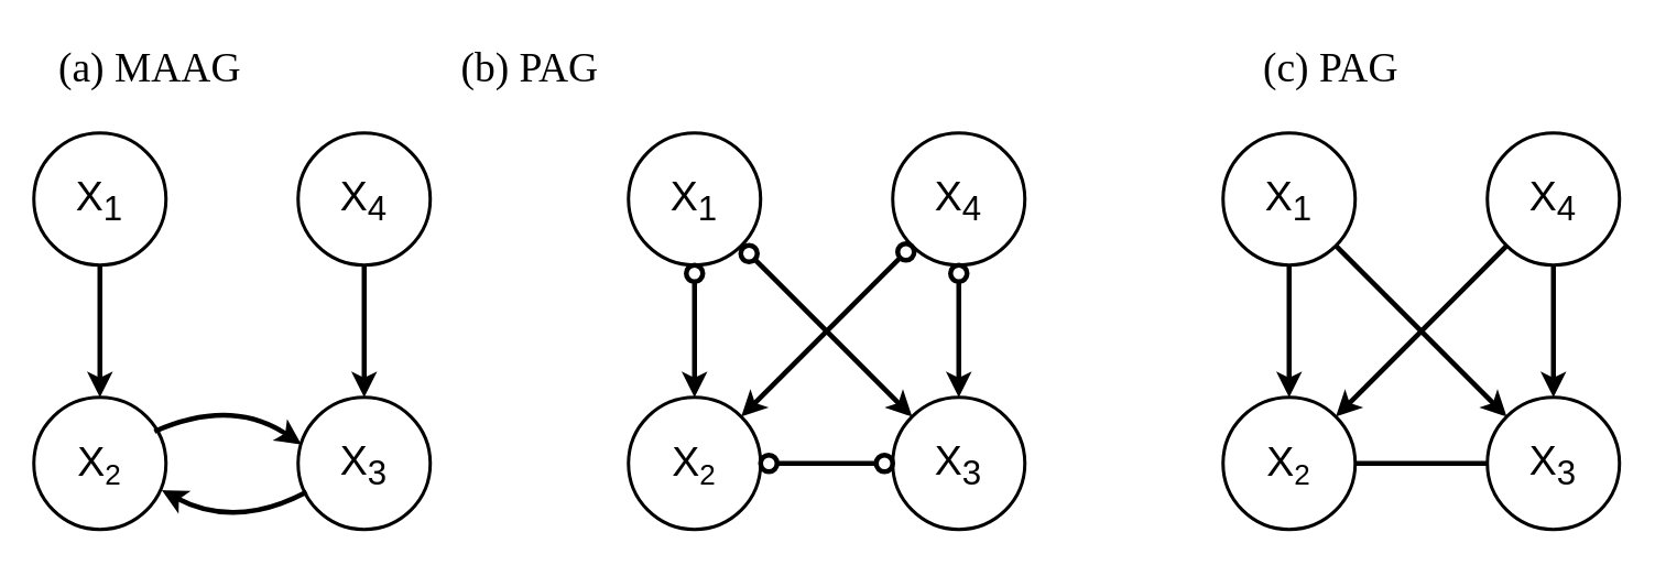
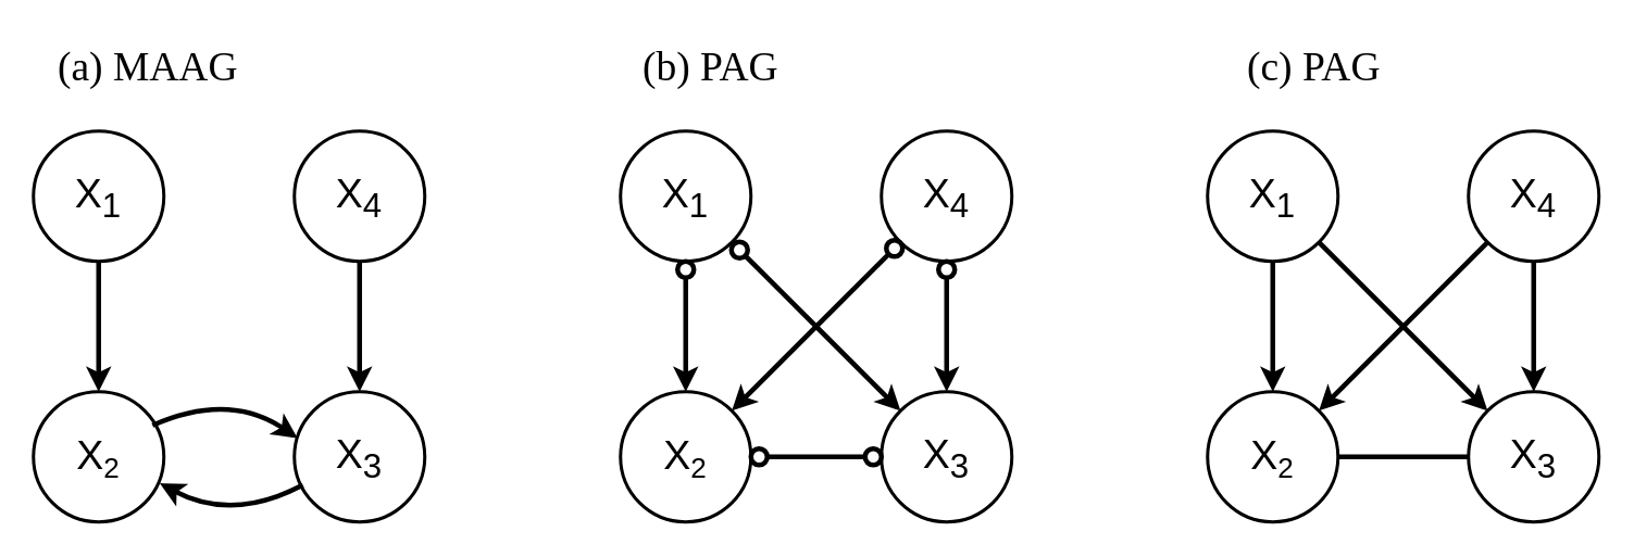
  <mxCell id="0" />
  <mxCell id="1" parent="0" />
  <mxCell id="2" value="" style="group" vertex="1" connectable="0" parent="1"><mxGeometry x="20" y="80" width="240" height="240" as="geometry" /></mxCell>
  <mxCell id="3" value="&lt;font style=&quot;font-size: 25px;&quot;&gt;X&lt;sub&gt;1&lt;/sub&gt;&lt;/font&gt;" style="ellipse;whiteSpace=wrap;html=1;aspect=fixed;strokeWidth=2;" vertex="1" parent="2"><mxGeometry width="80" height="80" as="geometry" /></mxCell>
  <mxCell id="4" value="&lt;font style=&quot;font-size: 25px;&quot;&gt;X&lt;/font&gt;&lt;font style=&quot;font-size: 20.833px;&quot;&gt;&lt;sub&gt;2&lt;/sub&gt;&lt;/font&gt;" style="ellipse;whiteSpace=wrap;html=1;aspect=fixed;strokeWidth=2;" vertex="1" parent="2"><mxGeometry y="160" width="80" height="80" as="geometry" /></mxCell>
  <mxCell id="5" value="&lt;font style=&quot;font-size: 25px;&quot;&gt;X&lt;sub&gt;3&lt;/sub&gt;&lt;/font&gt;" style="ellipse;whiteSpace=wrap;html=1;aspect=fixed;strokeWidth=2;" vertex="1" parent="2"><mxGeometry x="160" y="160" width="80" height="80" as="geometry" /></mxCell>
  <mxCell id="6" value="&lt;font style=&quot;font-size: 25px;&quot;&gt;X&lt;sub&gt;4&lt;/sub&gt;&lt;/font&gt;" style="ellipse;whiteSpace=wrap;html=1;aspect=fixed;strokeWidth=2;" vertex="1" parent="2"><mxGeometry x="160" width="80" height="80" as="geometry" /></mxCell>
  <mxCell id="7" value="" style="endArrow=classic;html=1;rounded=0;fontSize=25;exitX=0.5;exitY=1;exitDx=0;exitDy=0;entryX=0.5;entryY=0;entryDx=0;entryDy=0;strokeWidth=3;" edge="1" parent="2" source="3" target="4"><mxGeometry width="50" height="50" relative="1" as="geometry"><mxPoint x="420" y="230" as="sourcePoint" /><mxPoint x="470" y="180" as="targetPoint" /></mxGeometry></mxCell>
  <mxCell id="8" value="" style="endArrow=classic;html=1;rounded=0;fontSize=25;exitX=0.5;exitY=1;exitDx=0;exitDy=0;entryX=0.5;entryY=0;entryDx=0;entryDy=0;strokeWidth=3;" edge="1" parent="2" source="6" target="5"><mxGeometry width="50" height="50" relative="1" as="geometry"><mxPoint x="420" y="230" as="sourcePoint" /><mxPoint x="470" y="180" as="targetPoint" /></mxGeometry></mxCell>
  <mxCell id="9" value="" style="endArrow=classic;html=1;strokeWidth=3;fontSize=25;exitX=0.913;exitY=0.258;exitDx=0;exitDy=0;curved=1;exitPerimeter=0;entryX=0.024;entryY=0.356;entryDx=0;entryDy=0;entryPerimeter=0;" edge="1" parent="2" source="4" target="5"><mxGeometry width="50" height="50" relative="1" as="geometry"><mxPoint x="420" y="230" as="sourcePoint" /><mxPoint x="170" y="184" as="targetPoint" /><Array as="points"><mxPoint x="120" y="160" /></Array></mxGeometry></mxCell>
  <mxCell id="10" value="" style="endArrow=classic;html=1;strokeWidth=3;fontSize=25;exitX=0.065;exitY=0.717;exitDx=0;exitDy=0;curved=1;exitPerimeter=0;entryX=0.968;entryY=0.703;entryDx=0;entryDy=0;entryPerimeter=0;" edge="1" parent="2" source="5" target="4"><mxGeometry width="50" height="50" relative="1" as="geometry"><mxPoint x="168.88" y="219.36" as="sourcePoint" /><mxPoint x="80.0" y="211.52" as="targetPoint" /><Array as="points"><mxPoint x="121.92" y="240.0" /></Array></mxGeometry></mxCell>
  <mxCell id="11" value="&lt;font style=&quot;font-size: 25px;&quot;&gt;X&lt;sub&gt;1&lt;/sub&gt;&lt;/font&gt;" style="ellipse;whiteSpace=wrap;html=1;aspect=fixed;strokeWidth=2;" vertex="1" parent="1"><mxGeometry x="380" y="80" width="80" height="80" as="geometry" /></mxCell>
  <mxCell id="12" value="&lt;font style=&quot;font-size: 25px;&quot;&gt;X&lt;/font&gt;&lt;font style=&quot;font-size: 20.833px;&quot;&gt;&lt;sub&gt;2&lt;/sub&gt;&lt;/font&gt;" style="ellipse;whiteSpace=wrap;html=1;aspect=fixed;strokeWidth=2;" vertex="1" parent="1"><mxGeometry x="380" y="240" width="80" height="80" as="geometry" /></mxCell>
  <mxCell id="13" value="&lt;font style=&quot;font-size: 25px;&quot;&gt;X&lt;sub&gt;3&lt;/sub&gt;&lt;/font&gt;" style="ellipse;whiteSpace=wrap;html=1;aspect=fixed;strokeWidth=2;" vertex="1" parent="1"><mxGeometry x="540" y="240" width="80" height="80" as="geometry" /></mxCell>
  <mxCell id="14" value="&lt;font style=&quot;font-size: 25px;&quot;&gt;X&lt;sub&gt;4&lt;/sub&gt;&lt;/font&gt;" style="ellipse;whiteSpace=wrap;html=1;aspect=fixed;strokeWidth=2;" vertex="1" parent="1"><mxGeometry x="540" y="80" width="80" height="80" as="geometry" /></mxCell>
  <mxCell id="15" value="" style="endArrow=classic;html=1;rounded=0;fontSize=25;exitX=0.5;exitY=1;exitDx=0;exitDy=0;entryX=0.5;entryY=0;entryDx=0;entryDy=0;strokeWidth=3;startArrow=none;" edge="1" parent="1" source="20" target="12"><mxGeometry width="50" height="50" relative="1" as="geometry"><mxPoint x="800" y="310" as="sourcePoint" /><mxPoint x="850" y="260" as="targetPoint" /></mxGeometry></mxCell>
  <mxCell id="16" value="" style="endArrow=classic;html=1;rounded=0;fontSize=25;exitX=0.5;exitY=1;exitDx=0;exitDy=0;entryX=0.5;entryY=0;entryDx=0;entryDy=0;strokeWidth=3;startArrow=none;" edge="1" parent="1" source="24" target="13"><mxGeometry width="50" height="50" relative="1" as="geometry"><mxPoint x="800" y="310" as="sourcePoint" /><mxPoint x="850" y="260" as="targetPoint" /></mxGeometry></mxCell>
  <mxCell id="17" value="" style="endArrow=none;html=1;strokeWidth=3;fontSize=25;curved=1;exitX=1;exitY=0.5;exitDx=0;exitDy=0;entryX=0;entryY=0.5;entryDx=0;entryDy=0;startArrow=none;" edge="1" parent="1" source="30" target="13"><mxGeometry width="50" height="50" relative="1" as="geometry"><mxPoint x="680" y="270" as="sourcePoint" /><mxPoint x="730" y="220" as="targetPoint" /></mxGeometry></mxCell>
  <mxCell id="18" value="" style="endArrow=classic;html=1;strokeWidth=3;fontSize=25;curved=1;exitX=1;exitY=1;exitDx=0;exitDy=0;startArrow=none;" edge="1" parent="1" source="28" target="13"><mxGeometry width="50" height="50" relative="1" as="geometry"><mxPoint x="680" y="270" as="sourcePoint" /><mxPoint x="730" y="220" as="targetPoint" /></mxGeometry></mxCell>
  <mxCell id="19" value="" style="endArrow=classic;html=1;strokeWidth=3;fontSize=25;curved=1;exitX=0;exitY=1;exitDx=0;exitDy=0;entryX=1;entryY=0;entryDx=0;entryDy=0;startArrow=none;" edge="1" parent="1" source="26" target="12"><mxGeometry width="50" height="50" relative="1" as="geometry"><mxPoint x="680" y="270" as="sourcePoint" /><mxPoint x="730" y="220" as="targetPoint" /></mxGeometry></mxCell>
  <mxCell id="20" value="" style="ellipse;whiteSpace=wrap;html=1;aspect=fixed;fontSize=25;strokeWidth=3;" vertex="1" parent="1"><mxGeometry x="415" y="160" width="10" height="10" as="geometry" /></mxCell>
  <mxCell id="21" value="" style="endArrow=none;html=1;rounded=0;fontSize=25;exitX=0.5;exitY=1;exitDx=0;exitDy=0;entryX=0.5;entryY=0;entryDx=0;entryDy=0;strokeWidth=3;" edge="1" parent="1" source="11" target="20"><mxGeometry width="50" height="50" relative="1" as="geometry"><mxPoint x="420" y="160" as="sourcePoint" /><mxPoint x="420" y="240" as="targetPoint" /></mxGeometry></mxCell>
  <mxCell id="22" value="" style="ellipse;whiteSpace=wrap;html=1;aspect=fixed;fontSize=25;strokeWidth=3;" vertex="1" parent="1"><mxGeometry x="460" y="275" width="10" height="10" as="geometry" /></mxCell>
  <mxCell id="23" value="" style="endArrow=none;html=1;strokeWidth=3;fontSize=25;curved=1;exitX=1;exitY=0.5;exitDx=0;exitDy=0;entryX=0;entryY=0.5;entryDx=0;entryDy=0;" edge="1" parent="1" source="12" target="22"><mxGeometry width="50" height="50" relative="1" as="geometry"><mxPoint x="460" y="280" as="sourcePoint" /><mxPoint x="540" y="280" as="targetPoint" /></mxGeometry></mxCell>
  <mxCell id="24" value="" style="ellipse;whiteSpace=wrap;html=1;aspect=fixed;fontSize=25;strokeWidth=3;" vertex="1" parent="1"><mxGeometry x="575" y="160" width="10" height="10" as="geometry" /></mxCell>
  <mxCell id="25" value="" style="endArrow=none;html=1;rounded=0;fontSize=25;exitX=0.5;exitY=1;exitDx=0;exitDy=0;entryX=0.5;entryY=0;entryDx=0;entryDy=0;strokeWidth=3;" edge="1" parent="1" source="14" target="24"><mxGeometry width="50" height="50" relative="1" as="geometry"><mxPoint x="580" y="160" as="sourcePoint" /><mxPoint x="580" y="240" as="targetPoint" /></mxGeometry></mxCell>
  <mxCell id="26" value="" style="ellipse;whiteSpace=wrap;html=1;aspect=fixed;fontSize=25;strokeWidth=3;" vertex="1" parent="1"><mxGeometry x="543" y="147" width="10" height="10" as="geometry" /></mxCell>
  <mxCell id="27" value="" style="endArrow=none;html=1;strokeWidth=3;fontSize=25;curved=1;exitX=0;exitY=1;exitDx=0;exitDy=0;entryX=1;entryY=0;entryDx=0;entryDy=0;" edge="1" parent="1" source="14" target="26"><mxGeometry width="50" height="50" relative="1" as="geometry"><mxPoint x="551.716" y="148.284" as="sourcePoint" /><mxPoint x="448.284" y="251.716" as="targetPoint" /></mxGeometry></mxCell>
  <mxCell id="28" value="" style="ellipse;whiteSpace=wrap;html=1;aspect=fixed;fontSize=25;strokeWidth=3;" vertex="1" parent="1"><mxGeometry x="448" y="148" width="10" height="10" as="geometry" /></mxCell>
  <mxCell id="29" value="" style="endArrow=none;html=1;strokeWidth=3;fontSize=25;curved=1;exitX=1;exitY=1;exitDx=0;exitDy=0;" edge="1" parent="1" source="11" target="28"><mxGeometry width="50" height="50" relative="1" as="geometry"><mxPoint x="448.284" y="148.284" as="sourcePoint" /><mxPoint x="551.716" y="251.716" as="targetPoint" /></mxGeometry></mxCell>
  <mxCell id="30" value="" style="ellipse;whiteSpace=wrap;html=1;aspect=fixed;fontSize=25;strokeWidth=3;" vertex="1" parent="1"><mxGeometry x="530" y="275" width="10" height="10" as="geometry" /></mxCell>
  <mxCell id="31" value="" style="endArrow=none;html=1;strokeWidth=3;fontSize=25;curved=1;exitX=1;exitY=0.5;exitDx=0;exitDy=0;entryX=0;entryY=0.5;entryDx=0;entryDy=0;startArrow=none;" edge="1" parent="1" source="22" target="30"><mxGeometry width="50" height="50" relative="1" as="geometry"><mxPoint x="470" y="280" as="sourcePoint" /><mxPoint x="540" y="280" as="targetPoint" /></mxGeometry></mxCell>
  <mxCell id="32" value="&lt;font style=&quot;font-size: 25px;&quot;&gt;X&lt;sub&gt;1&lt;/sub&gt;&lt;/font&gt;" style="ellipse;whiteSpace=wrap;html=1;aspect=fixed;strokeWidth=2;" vertex="1" parent="1"><mxGeometry x="740" y="80" width="80" height="80" as="geometry" /></mxCell>
  <mxCell id="33" value="&lt;font style=&quot;font-size: 25px;&quot;&gt;X&lt;/font&gt;&lt;font style=&quot;font-size: 20.833px;&quot;&gt;&lt;sub&gt;2&lt;/sub&gt;&lt;/font&gt;" style="ellipse;whiteSpace=wrap;html=1;aspect=fixed;strokeWidth=2;" vertex="1" parent="1"><mxGeometry x="740" y="240" width="80" height="80" as="geometry" /></mxCell>
  <mxCell id="34" value="&lt;font style=&quot;font-size: 25px;&quot;&gt;X&lt;sub&gt;3&lt;/sub&gt;&lt;/font&gt;" style="ellipse;whiteSpace=wrap;html=1;aspect=fixed;strokeWidth=2;" vertex="1" parent="1"><mxGeometry x="900" y="240" width="80" height="80" as="geometry" /></mxCell>
  <mxCell id="35" value="&lt;font style=&quot;font-size: 25px;&quot;&gt;X&lt;sub&gt;4&lt;/sub&gt;&lt;/font&gt;" style="ellipse;whiteSpace=wrap;html=1;aspect=fixed;strokeWidth=2;" vertex="1" parent="1"><mxGeometry x="900" y="80" width="80" height="80" as="geometry" /></mxCell>
  <mxCell id="36" value="" style="endArrow=classic;html=1;rounded=0;fontSize=25;exitX=0.5;exitY=1;exitDx=0;exitDy=0;entryX=0.5;entryY=0;entryDx=0;entryDy=0;strokeWidth=3;" edge="1" parent="1" source="32" target="33"><mxGeometry width="50" height="50" relative="1" as="geometry"><mxPoint x="1160" y="310" as="sourcePoint" /><mxPoint x="1210" y="260" as="targetPoint" /></mxGeometry></mxCell>
  <mxCell id="37" value="" style="endArrow=classic;html=1;rounded=0;fontSize=25;exitX=0.5;exitY=1;exitDx=0;exitDy=0;entryX=0.5;entryY=0;entryDx=0;entryDy=0;strokeWidth=3;" edge="1" parent="1" source="35" target="34"><mxGeometry width="50" height="50" relative="1" as="geometry"><mxPoint x="1160" y="310" as="sourcePoint" /><mxPoint x="1210" y="260" as="targetPoint" /></mxGeometry></mxCell>
  <mxCell id="38" value="" style="endArrow=none;html=1;strokeWidth=3;fontSize=25;curved=1;exitX=1;exitY=0.5;exitDx=0;exitDy=0;entryX=0;entryY=0.5;entryDx=0;entryDy=0;" edge="1" parent="1" source="33" target="34"><mxGeometry width="50" height="50" relative="1" as="geometry"><mxPoint x="680" y="270" as="sourcePoint" /><mxPoint x="730" y="220" as="targetPoint" /></mxGeometry></mxCell>
  <mxCell id="39" value="" style="endArrow=classic;html=1;strokeWidth=3;fontSize=25;curved=1;entryX=0;entryY=0;entryDx=0;entryDy=0;exitX=1;exitY=1;exitDx=0;exitDy=0;" edge="1" parent="1" source="32" target="34"><mxGeometry width="50" height="50" relative="1" as="geometry"><mxPoint x="680" y="270" as="sourcePoint" /><mxPoint x="730" y="220" as="targetPoint" /></mxGeometry></mxCell>
  <mxCell id="40" value="" style="endArrow=classic;html=1;strokeWidth=3;fontSize=25;curved=1;exitX=0;exitY=1;exitDx=0;exitDy=0;entryX=1;entryY=0;entryDx=0;entryDy=0;" edge="1" parent="1" source="35" target="33"><mxGeometry width="50" height="50" relative="1" as="geometry"><mxPoint x="680" y="270" as="sourcePoint" /><mxPoint x="730" y="220" as="targetPoint" /></mxGeometry></mxCell>
  <mxCell id="41" value="&lt;font style=&quot;font-size: 25px;&quot; face=&quot;Georgia&quot;&gt;&lt;font style=&quot;font-size: 25px;&quot;&gt;(a) &lt;/font&gt;&lt;font style=&quot;font-size: 25px;&quot;&gt;MAAG&lt;/font&gt;&lt;/font&gt;" style="text;html=1;align=center;verticalAlign=middle;resizable=0;points=[];autosize=1;strokeColor=none;fillColor=none;fontSize=25;" vertex="1" parent="1"><mxGeometry x="20" y="20" width="140" height="40" as="geometry" /></mxCell>
- <mxCell id="42" value="&lt;font style=&quot;font-size: 25px;&quot;&gt;&lt;font face=&quot;Times New Roman&quot; style=&quot;font-size: 25px;&quot;&gt;(b) &lt;/font&gt;&lt;font face=&quot;Times New Roman&quot; style=&quot;font-size: 25px;&quot;&gt;PAG&lt;/font&gt;&lt;/font&gt;" style="text;html=1;align=center;verticalAlign=middle;resizable=0;points=[];autosize=1;strokeColor=none;fillColor=none;fontSize=25;" vertex="1" parent="1"><mxGeometry x="265" y="20" width="110" height="40" as="geometry" /></mxCell>
+ <mxCell id="42" value="&lt;font style=&quot;font-size: 25px;&quot;&gt;&lt;font face=&quot;Times New Roman&quot; style=&quot;font-size: 25px;&quot;&gt;(b) &lt;/font&gt;&lt;font face=&quot;Times New Roman&quot; style=&quot;font-size: 25px;&quot;&gt;PAG&lt;/font&gt;&lt;/font&gt;" style="text;html=1;align=center;verticalAlign=middle;resizable=0;points=[];autosize=1;strokeColor=none;fillColor=none;fontSize=25;" vertex="1" parent="1"><mxGeometry x="380" y="20" width="110" height="40" as="geometry" /></mxCell>
  <mxCell id="43" value="&lt;font style=&quot;font-size: 25px;&quot;&gt;&lt;font face=&quot;Times New Roman&quot; style=&quot;font-size: 25px;&quot;&gt;(c) &lt;/font&gt;&lt;font face=&quot;Times New Roman&quot; style=&quot;font-size: 25px;&quot;&gt;PAG&lt;/font&gt;&lt;/font&gt;" style="text;html=1;align=center;verticalAlign=middle;resizable=0;points=[];autosize=1;strokeColor=none;fillColor=none;fontSize=25;" vertex="1" parent="1"><mxGeometry x="740" y="20" width="130" height="40" as="geometry" /></mxCell>
